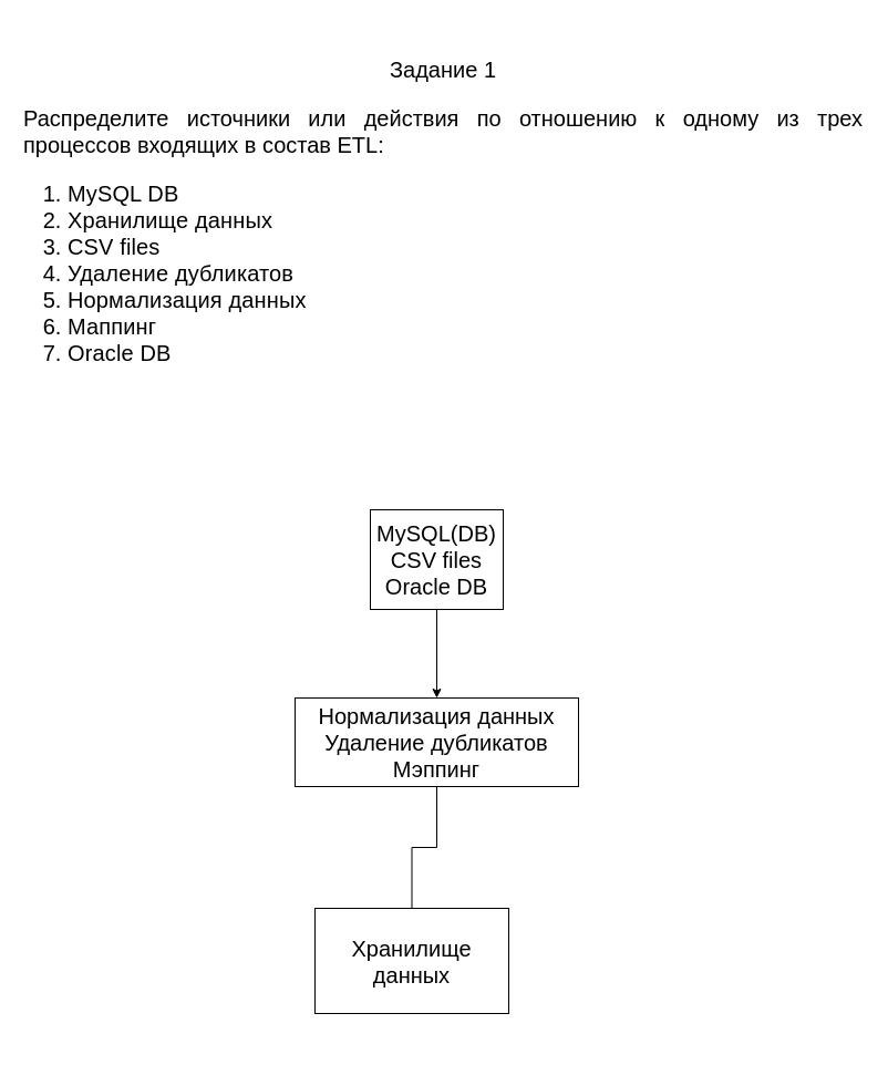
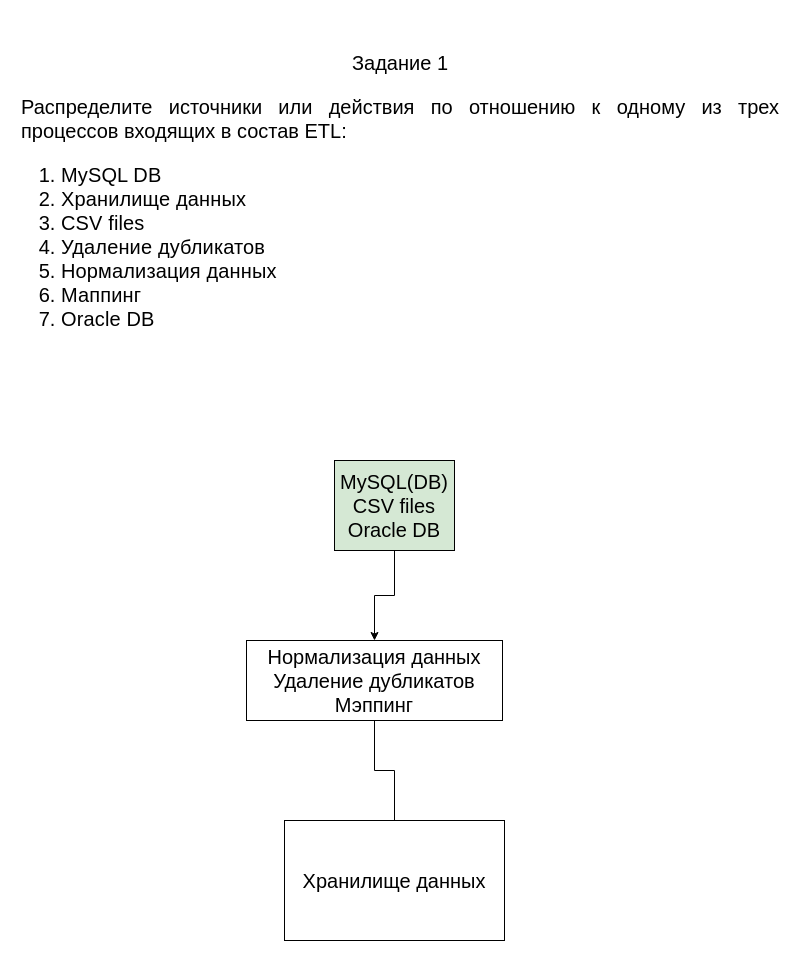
  <mxCell id="0" />
  <mxCell id="1" parent="0" />
  <mxCell id="2" value="" style="edgeStyle=orthogonalEdgeStyle;rounded=0;orthogonalLoop=1;jettySize=auto;html=1;" parent="1" source="3" target="5" edge="1"><mxGeometry relative="1" as="geometry" /></mxCell>
- <mxCell id="3" value="&lt;font style=&quot;font-size: 20px;&quot;&gt;MySQL(DB)&lt;br&gt;CSV files&lt;br&gt;Oracle DB&lt;br&gt;&lt;/font&gt;" style="rounded=0;whiteSpace=wrap;html=1;" parent="1" vertex="1"><mxGeometry x="334" y="460" width="120" height="90" as="geometry" /></mxCell>
+ <mxCell id="3" value="&lt;font style=&quot;font-size: 20px;&quot;&gt;MySQL(DB)&lt;br&gt;CSV files&lt;br&gt;Oracle DB&lt;br&gt;&lt;/font&gt;" style="rounded=0;whiteSpace=wrap;html=1;fillColor=#d5e8d4;" parent="1" vertex="1"><mxGeometry x="334" y="460" width="120" height="90" as="geometry" /></mxCell>
  <mxCell id="4" value="" style="edgeStyle=orthogonalEdgeStyle;rounded=0;orthogonalLoop=1;jettySize=auto;html=1;endArrow=none;" parent="1" source="5" target="6" edge="1"><mxGeometry relative="1" as="geometry" /></mxCell>
- <mxCell id="5" value="Нормализация данных&lt;br&gt;Удаление дубликатов&lt;br&gt;Мэппинг" style="rounded=0;whiteSpace=wrap;html=1;fontSize=20;" parent="1" vertex="1"><mxGeometry x="266" y="630" width="256" height="80" as="geometry" /></mxCell>
- <mxCell id="6" value="Хранилище данных" style="rounded=0;whiteSpace=wrap;html=1;fontSize=20;" parent="1" vertex="1"><mxGeometry x="284" y="820" width="175" height="95" as="geometry" /></mxCell>
+ <mxCell id="5" value="Нормализация данных&lt;br&gt;Удаление дубликатов&lt;br&gt;Мэппинг" style="rounded=0;whiteSpace=wrap;html=1;fontSize=20;" parent="1" vertex="1"><mxGeometry x="246" y="640" width="256" height="80" as="geometry" /></mxCell>
+ <mxCell id="6" value="Хранилище данных" style="rounded=0;whiteSpace=wrap;html=1;fontSize=20;" parent="1" vertex="1"><mxGeometry x="284" y="820" width="220" height="120" as="geometry" /></mxCell>
  <mxCell id="7" value="&lt;p style=&quot;&quot;&gt;Задание 1&lt;/p&gt;&lt;p style=&quot;text-align: justify;&quot;&gt;&lt;font style=&quot;font-size: 20px;&quot;&gt;Распределите источники или действия по отношению к одному из трех процессов входящих в состав ETL:&lt;br&gt;&lt;/font&gt;&lt;/p&gt;&lt;ol&gt;&lt;li style=&quot;text-align: left;&quot;&gt;&lt;font style=&quot;font-size: 20px;&quot;&gt;&lt;span style=&quot;letter-spacing: 0.14px;&quot;&gt;MySQL DB&lt;/span&gt;&lt;/font&gt;&lt;/li&gt;&lt;li style=&quot;text-align: left;&quot;&gt;&lt;font style=&quot;font-size: 20px;&quot;&gt;&lt;span style=&quot;letter-spacing: 0.14px;&quot;&gt;Хранилище данных&lt;/span&gt;&lt;/font&gt;&lt;/li&gt;&lt;li style=&quot;text-align: left;&quot;&gt;&lt;font style=&quot;font-size: 20px;&quot;&gt;&lt;span style=&quot;letter-spacing: 0.14px;&quot;&gt;CSV files&lt;/span&gt;&lt;/font&gt;&lt;/li&gt;&lt;li style=&quot;text-align: left;&quot;&gt;&lt;font style=&quot;font-size: 20px;&quot;&gt;&lt;span style=&quot;letter-spacing: 0.14px;&quot;&gt;Удаление дубликатов&lt;/span&gt;&lt;/font&gt;&lt;/li&gt;&lt;li style=&quot;text-align: left;&quot;&gt;&lt;font style=&quot;font-size: 20px;&quot;&gt;&lt;span style=&quot;letter-spacing: 0.14px;&quot;&gt;Нормализация данных&lt;/span&gt;&lt;/font&gt;&lt;/li&gt;&lt;li style=&quot;text-align: left;&quot;&gt;&lt;font style=&quot;font-size: 20px;&quot;&gt;&lt;span style=&quot;letter-spacing: 0.14px;&quot;&gt;Маппинг&lt;/span&gt;&lt;/font&gt;&lt;/li&gt;&lt;li style=&quot;text-align: left;&quot;&gt;&lt;font style=&quot;font-size: 20px;&quot;&gt;&lt;span style=&quot;letter-spacing: 0.14px;&quot;&gt;Oracle DB&lt;/span&gt;&lt;/font&gt;&lt;/li&gt;&lt;/ol&gt;&lt;p&gt;&lt;/p&gt;" style="text;html=1;strokeColor=none;fillColor=none;align=center;verticalAlign=middle;whiteSpace=wrap;rounded=0;fontSize=20;" parent="1" vertex="1"><mxGeometry x="20" y="20" width="760" height="340" as="geometry" /></mxCell>
